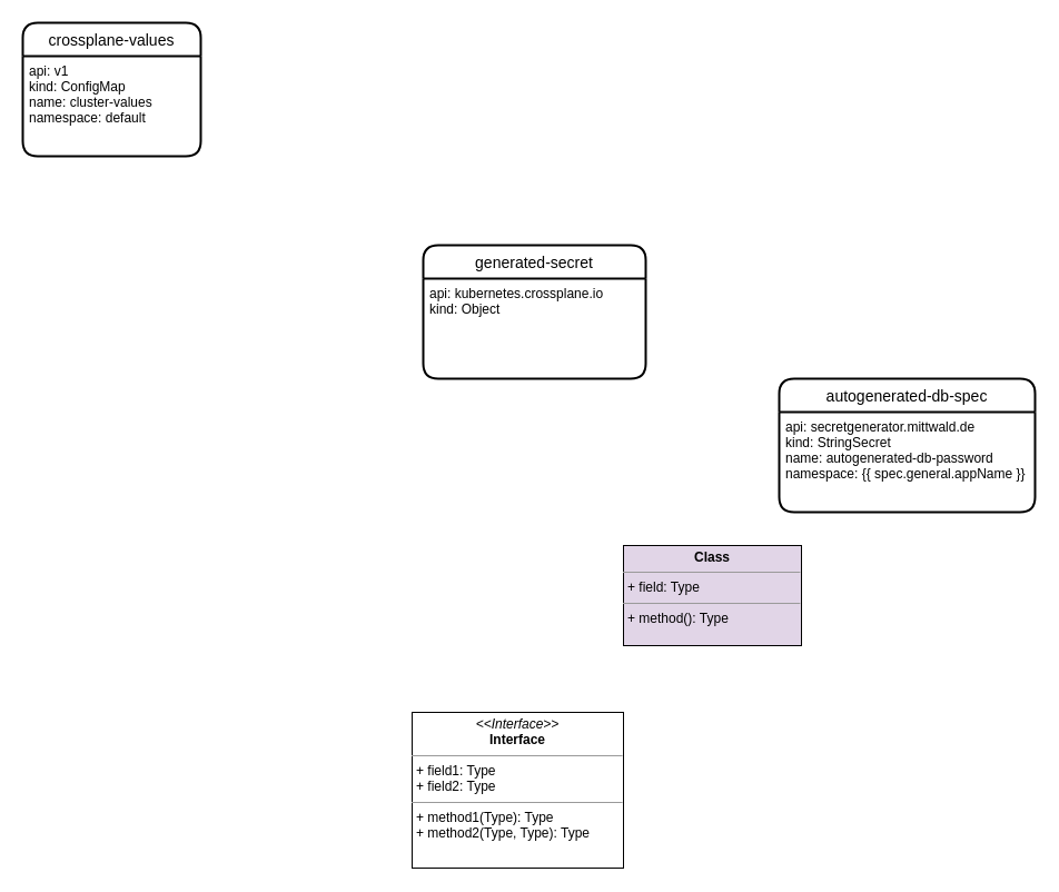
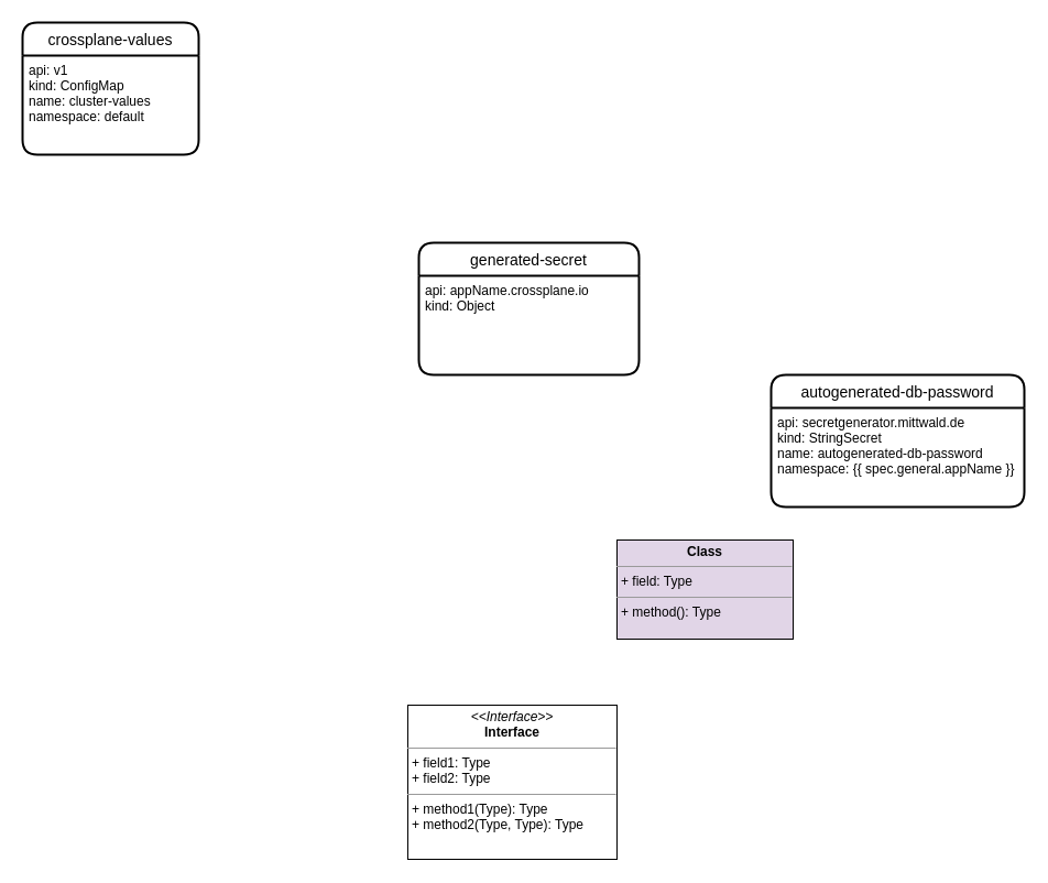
  <mxCell id="0" />
  <mxCell id="1" parent="0" />
  <mxCell id="2" value="generated-secret" style="swimlane;childLayout=stackLayout;horizontal=1;startSize=30;horizontalStack=0;rounded=1;fontSize=14;fontStyle=0;strokeWidth=2;resizeParent=0;resizeLast=1;shadow=0;dashed=0;align=center;" vertex="1" parent="1"><mxGeometry x="380" y="220" width="200" height="120" as="geometry" /></mxCell>
- <mxCell id="3" value="api: kubernetes.crossplane.io&#10;kind: Object" style="align=left;strokeColor=none;fillColor=none;spacingLeft=4;fontSize=12;verticalAlign=top;resizable=0;rotatable=0;part=1;" vertex="1" parent="2"><mxGeometry y="30" width="200" height="90" as="geometry" /></mxCell>
- <mxCell id="4" value="autogenerated-db-spec" style="swimlane;childLayout=stackLayout;horizontal=1;startSize=30;horizontalStack=0;rounded=1;fontSize=14;fontStyle=0;strokeWidth=2;resizeParent=0;resizeLast=1;shadow=0;dashed=0;align=center;" vertex="1" parent="1"><mxGeometry x="700" y="340" width="230" height="120" as="geometry" /></mxCell>
+ <mxCell id="3" value="api: appName.crossplane.io&#10;kind: Object" style="align=left;strokeColor=none;fillColor=none;spacingLeft=4;fontSize=12;verticalAlign=top;resizable=0;rotatable=0;part=1;" vertex="1" parent="2"><mxGeometry y="30" width="200" height="90" as="geometry" /></mxCell>
+ <mxCell id="4" value="autogenerated-db-password" style="swimlane;childLayout=stackLayout;horizontal=1;startSize=30;horizontalStack=0;rounded=1;fontSize=14;fontStyle=0;strokeWidth=2;resizeParent=0;resizeLast=1;shadow=0;dashed=0;align=center;" vertex="1" parent="1"><mxGeometry x="700" y="340" width="230" height="120" as="geometry" /></mxCell>
  <mxCell id="5" value="api: secretgenerator.mittwald.de&#10;kind: StringSecret&#10;name: autogenerated-db-password&#10;namespace: {{ spec.general.appName }}" style="align=left;strokeColor=none;fillColor=none;spacingLeft=4;fontSize=12;verticalAlign=top;resizable=0;rotatable=0;part=1;" vertex="1" parent="4"><mxGeometry y="30" width="230" height="90" as="geometry" /></mxCell>
  <mxCell id="6" value="crossplane-values" style="swimlane;childLayout=stackLayout;horizontal=1;startSize=30;horizontalStack=0;rounded=1;fontSize=14;fontStyle=0;strokeWidth=2;resizeParent=0;resizeLast=1;shadow=0;dashed=0;align=center;" vertex="1" parent="1"><mxGeometry x="20" y="20" width="160" height="120" as="geometry" /></mxCell>
  <mxCell id="7" value="api: v1&#10;kind: ConfigMap&#10;name: cluster-values&#10;namespace: default" style="align=left;strokeColor=none;fillColor=none;spacingLeft=4;fontSize=12;verticalAlign=top;resizable=0;rotatable=0;part=1;" vertex="1" parent="6"><mxGeometry y="30" width="160" height="90" as="geometry" /></mxCell>
  <mxCell id="8" value="&lt;p style=&quot;margin:0px;margin-top:4px;text-align:center;&quot;&gt;&lt;b&gt;Class&lt;/b&gt;&lt;/p&gt;&lt;hr size=&quot;1&quot;/&gt;&lt;p style=&quot;margin:0px;margin-left:4px;&quot;&gt;+ field: Type&lt;/p&gt;&lt;hr size=&quot;1&quot;/&gt;&lt;p style=&quot;margin:0px;margin-left:4px;&quot;&gt;+ method(): Type&lt;/p&gt;" style="verticalAlign=top;align=left;overflow=fill;fontSize=12;fontFamily=Helvetica;html=1;fillColor=#e1d5e7;" vertex="1" parent="1"><mxGeometry x="560" y="490" width="160" height="90" as="geometry" /></mxCell>
  <mxCell id="9" value="&lt;p style=&quot;margin:0px;margin-top:4px;text-align:center;&quot;&gt;&lt;i&gt;&amp;lt;&amp;lt;Interface&amp;gt;&amp;gt;&lt;/i&gt;&lt;br/&gt;&lt;b&gt;Interface&lt;/b&gt;&lt;/p&gt;&lt;hr size=&quot;1&quot;/&gt;&lt;p style=&quot;margin:0px;margin-left:4px;&quot;&gt;+ field1: Type&lt;br/&gt;+ field2: Type&lt;/p&gt;&lt;hr size=&quot;1&quot;/&gt;&lt;p style=&quot;margin:0px;margin-left:4px;&quot;&gt;+ method1(Type): Type&lt;br/&gt;+ method2(Type, Type): Type&lt;/p&gt;" style="verticalAlign=top;align=left;overflow=fill;fontSize=12;fontFamily=Helvetica;html=1;" vertex="1" parent="1"><mxGeometry x="370" y="640" width="190" height="140" as="geometry" /></mxCell>
